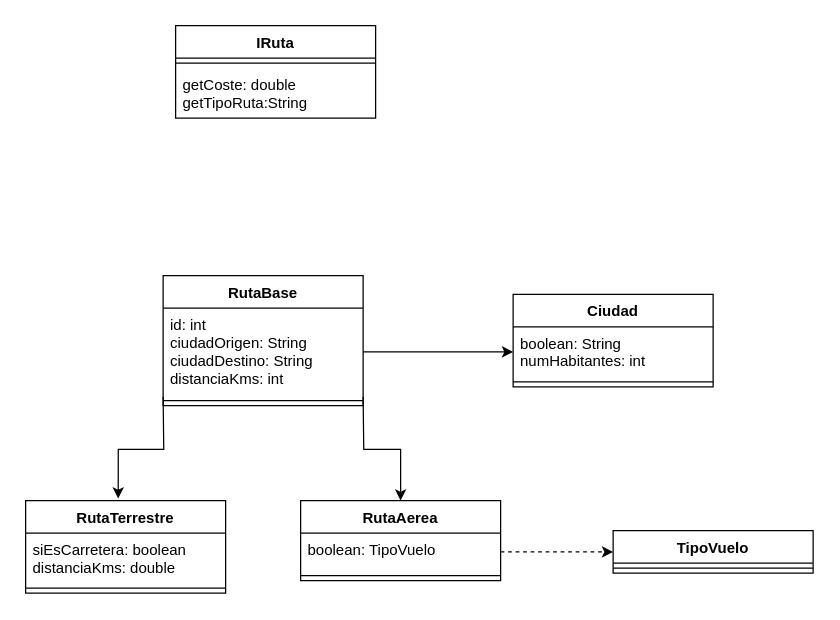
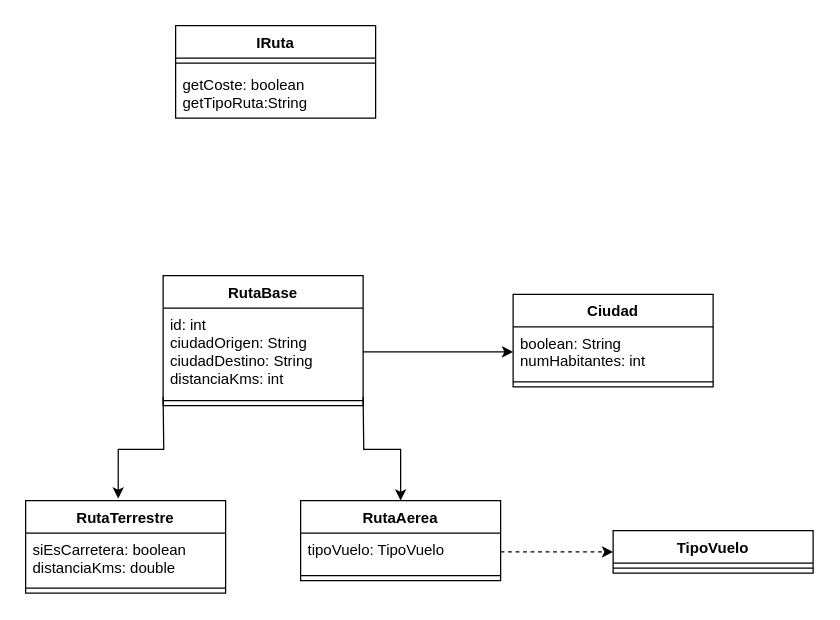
  <mxCell id="0" />
  <mxCell id="1" parent="0" />
  <mxCell id="2" value="RutaBase" style="swimlane;fontStyle=1;align=center;verticalAlign=top;childLayout=stackLayout;horizontal=1;startSize=26;horizontalStack=0;resizeParent=1;resizeParentMax=0;resizeLast=0;collapsible=1;marginBottom=0;whiteSpace=wrap;html=1;autosize=1;" vertex="1" parent="1"><mxGeometry x="130" y="220" width="160" height="104" as="geometry" /></mxCell>
  <mxCell id="3" value="id: int&lt;div&gt;ciudadOrigen: String&lt;/div&gt;&lt;div&gt;ciudadDestino: String&lt;/div&gt;&lt;div&gt;distanciaKms: int&lt;/div&gt;" style="text;strokeColor=none;fillColor=none;align=left;verticalAlign=top;spacingLeft=4;spacingRight=4;overflow=hidden;rotatable=0;points=[[0,0.5],[1,0.5]];portConstraint=eastwest;whiteSpace=wrap;html=1;autosize=1;" vertex="1" parent="2"><mxGeometry y="26" width="160" height="70" as="geometry" /></mxCell>
  <mxCell id="4" value="" style="line;strokeWidth=1;fillColor=none;align=left;verticalAlign=middle;spacingTop=-1;spacingLeft=3;spacingRight=3;rotatable=0;labelPosition=right;points=[];portConstraint=eastwest;strokeColor=inherit;autosize=1;" vertex="1" parent="2"><mxGeometry y="96" width="160" height="8" as="geometry" /></mxCell>
  <mxCell id="5" value="Ciudad" style="swimlane;fontStyle=1;align=center;verticalAlign=top;childLayout=stackLayout;horizontal=1;startSize=26;horizontalStack=0;resizeParent=1;resizeParentMax=0;resizeLast=0;collapsible=1;marginBottom=0;whiteSpace=wrap;html=1;autosize=1;" vertex="1" parent="1"><mxGeometry x="410" y="235" width="160" height="74" as="geometry" /></mxCell>
  <mxCell id="6" value="boolean: String&lt;div&gt;numHabitantes: int&lt;/div&gt;" style="text;strokeColor=none;fillColor=none;align=left;verticalAlign=top;spacingLeft=4;spacingRight=4;overflow=hidden;rotatable=0;points=[[0,0.5],[1,0.5]];portConstraint=eastwest;whiteSpace=wrap;html=1;autosize=1;" vertex="1" parent="5"><mxGeometry y="26" width="160" height="40" as="geometry" /></mxCell>
  <mxCell id="7" value="" style="line;strokeWidth=1;fillColor=none;align=left;verticalAlign=middle;spacingTop=-1;spacingLeft=3;spacingRight=3;rotatable=0;labelPosition=right;points=[];portConstraint=eastwest;strokeColor=inherit;autosize=1;" vertex="1" parent="5"><mxGeometry y="66" width="160" height="8" as="geometry" /></mxCell>
  <mxCell id="8" value="IRuta" style="swimlane;fontStyle=1;align=center;verticalAlign=top;childLayout=stackLayout;horizontal=1;startSize=26;horizontalStack=0;resizeParent=1;resizeParentMax=0;resizeLast=0;collapsible=1;marginBottom=0;whiteSpace=wrap;html=1;autosize=1;" vertex="1" parent="1"><mxGeometry x="140" y="20" width="160" height="74" as="geometry" /></mxCell>
  <mxCell id="9" value="" style="line;strokeWidth=1;fillColor=none;align=left;verticalAlign=middle;spacingTop=-1;spacingLeft=3;spacingRight=3;rotatable=0;labelPosition=right;points=[];portConstraint=eastwest;strokeColor=inherit;autosize=1;" vertex="1" parent="8"><mxGeometry y="26" width="160" height="8" as="geometry" /></mxCell>
- <mxCell id="10" value="getCoste: double&lt;div&gt;getTipoRuta:String&lt;/div&gt;" style="text;strokeColor=none;fillColor=none;align=left;verticalAlign=top;spacingLeft=4;spacingRight=4;overflow=hidden;rotatable=0;points=[[0,0.5],[1,0.5]];portConstraint=eastwest;whiteSpace=wrap;html=1;autosize=1;" vertex="1" parent="8"><mxGeometry y="34" width="160" height="40" as="geometry" /></mxCell>
+ <mxCell id="10" value="getCoste: boolean&lt;div&gt;getTipoRuta:String&lt;/div&gt;" style="text;strokeColor=none;fillColor=none;align=left;verticalAlign=top;spacingLeft=4;spacingRight=4;overflow=hidden;rotatable=0;points=[[0,0.5],[1,0.5]];portConstraint=eastwest;whiteSpace=wrap;html=1;autosize=1;" vertex="1" parent="8"><mxGeometry y="34" width="160" height="40" as="geometry" /></mxCell>
  <mxCell id="11" value="RutaTerrestre" style="swimlane;fontStyle=1;align=center;verticalAlign=top;childLayout=stackLayout;horizontal=1;startSize=26;horizontalStack=0;resizeParent=1;resizeParentMax=0;resizeLast=0;collapsible=1;marginBottom=0;whiteSpace=wrap;html=1;autosize=1;" vertex="1" parent="1"><mxGeometry x="20" y="400" width="160" height="74" as="geometry" /></mxCell>
  <mxCell id="12" value="siEsCarretera: boolean&lt;div&gt;distanciaKms: double&lt;/div&gt;" style="text;strokeColor=none;fillColor=none;align=left;verticalAlign=top;spacingLeft=4;spacingRight=4;overflow=hidden;rotatable=0;points=[[0,0.5],[1,0.5]];portConstraint=eastwest;whiteSpace=wrap;html=1;autosize=1;" vertex="1" parent="11"><mxGeometry y="26" width="160" height="40" as="geometry" /></mxCell>
  <mxCell id="13" value="" style="line;strokeWidth=1;fillColor=none;align=left;verticalAlign=middle;spacingTop=-1;spacingLeft=3;spacingRight=3;rotatable=0;labelPosition=right;points=[];portConstraint=eastwest;strokeColor=inherit;autosize=1;" vertex="1" parent="11"><mxGeometry y="66" width="160" height="8" as="geometry" /></mxCell>
  <mxCell id="14" value="RutaAerea" style="swimlane;fontStyle=1;align=center;verticalAlign=top;childLayout=stackLayout;horizontal=1;startSize=26;horizontalStack=0;resizeParent=1;resizeParentMax=0;resizeLast=0;collapsible=1;marginBottom=0;whiteSpace=wrap;html=1;autosize=1;" vertex="1" parent="1"><mxGeometry x="240" y="400" width="160" height="64" as="geometry" /></mxCell>
- <mxCell id="15" value="boolean: TipoVuelo" style="text;strokeColor=none;fillColor=none;align=left;verticalAlign=top;spacingLeft=4;spacingRight=4;overflow=hidden;rotatable=0;points=[[0,0.5],[1,0.5]];portConstraint=eastwest;whiteSpace=wrap;html=1;autosize=1;" vertex="1" parent="14"><mxGeometry y="26" width="160" height="30" as="geometry" /></mxCell>
+ <mxCell id="15" value="tipoVuelo: TipoVuelo" style="text;strokeColor=none;fillColor=none;align=left;verticalAlign=top;spacingLeft=4;spacingRight=4;overflow=hidden;rotatable=0;points=[[0,0.5],[1,0.5]];portConstraint=eastwest;whiteSpace=wrap;html=1;autosize=1;" vertex="1" parent="14"><mxGeometry y="26" width="160" height="30" as="geometry" /></mxCell>
  <mxCell id="16" value="" style="line;strokeWidth=1;fillColor=none;align=left;verticalAlign=middle;spacingTop=-1;spacingLeft=3;spacingRight=3;rotatable=0;labelPosition=right;points=[];portConstraint=eastwest;strokeColor=inherit;autosize=1;" vertex="1" parent="14"><mxGeometry y="56" width="160" height="8" as="geometry" /></mxCell>
  <mxCell id="17" style="edgeStyle=orthogonalEdgeStyle;rounded=0;orthogonalLoop=1;jettySize=auto;html=1;exitX=1;exitY=0.5;exitDx=0;exitDy=0;entryX=0.5;entryY=0;entryDx=0;entryDy=0;" edge="1" parent="1" target="14"><mxGeometry relative="1" as="geometry"><mxPoint x="290" y="317" as="sourcePoint" /></mxGeometry></mxCell>
  <mxCell id="18" style="edgeStyle=orthogonalEdgeStyle;rounded=0;orthogonalLoop=1;jettySize=auto;html=1;exitX=0;exitY=0.5;exitDx=0;exitDy=0;entryX=0.463;entryY=-0.023;entryDx=0;entryDy=0;entryPerimeter=0;" edge="1" parent="1" target="11"><mxGeometry relative="1" as="geometry"><mxPoint x="130" y="317" as="sourcePoint" /></mxGeometry></mxCell>
  <mxCell id="19" value="TipoVuelo" style="swimlane;fontStyle=1;align=center;verticalAlign=top;childLayout=stackLayout;horizontal=1;startSize=26;horizontalStack=0;resizeParent=1;resizeParentMax=0;resizeLast=0;collapsible=1;marginBottom=0;whiteSpace=wrap;html=1;" vertex="1" parent="1"><mxGeometry x="490" y="424" width="160" height="34" as="geometry" /></mxCell>
  <mxCell id="20" value="" style="line;strokeWidth=1;fillColor=none;align=left;verticalAlign=middle;spacingTop=-1;spacingLeft=3;spacingRight=3;rotatable=0;labelPosition=right;points=[];portConstraint=eastwest;strokeColor=inherit;" vertex="1" parent="19"><mxGeometry y="26" width="160" height="8" as="geometry" /></mxCell>
  <mxCell id="21" style="edgeStyle=orthogonalEdgeStyle;rounded=0;orthogonalLoop=1;jettySize=auto;html=1;exitX=1;exitY=0.5;exitDx=0;exitDy=0;entryX=0;entryY=0.5;entryDx=0;entryDy=0;dashed=1;" edge="1" parent="1" source="15" target="19"><mxGeometry relative="1" as="geometry" /></mxCell>
  <mxCell id="22" style="edgeStyle=orthogonalEdgeStyle;rounded=0;orthogonalLoop=1;jettySize=auto;html=1;exitX=1;exitY=0.5;exitDx=0;exitDy=0;entryX=0;entryY=0.5;entryDx=0;entryDy=0;" edge="1" parent="1" source="3" target="6"><mxGeometry relative="1" as="geometry" /></mxCell>
